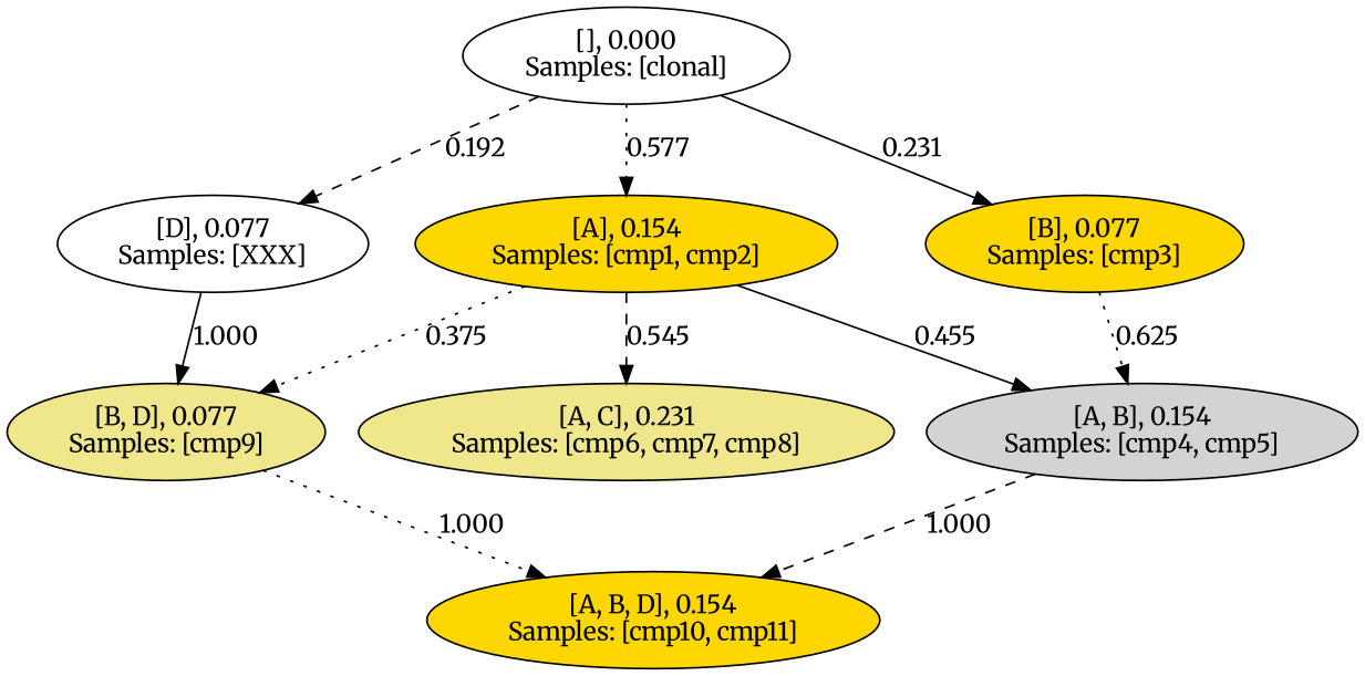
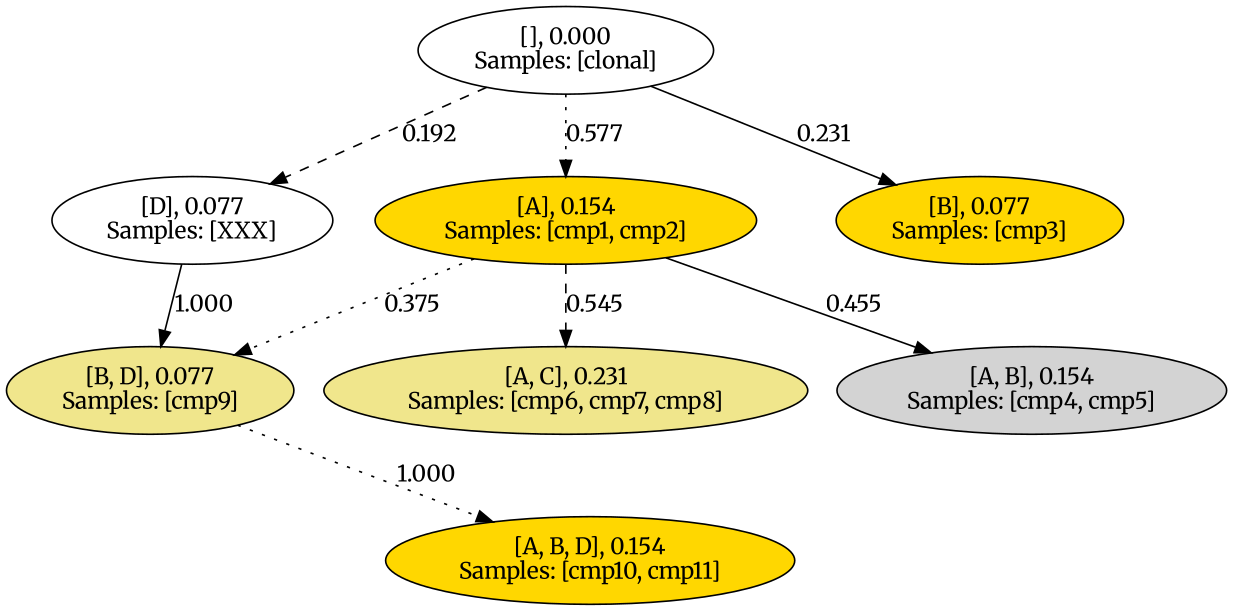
  digraph {
    fontname=Merriweather
    node [fillcolor=gold fontname=Merriweather style=filled]
    edge [fontname=Merriweather style=dotted]
    n1 [fillcolor=white label="[], 0.000\nSamples: [clonal]\n"]
    n2 [fillcolor=white label="[D], 0.077\nSamples: [XXX]\n"]
    n3 [label="[B], 0.077\nSamples: [cmp3]\n"]
    n4 [label="[A], 0.154\nSamples: [cmp1, cmp2]\n"]
    n5 [fillcolor=khaki label="[B, D], 0.077\nSamples: [cmp9]\n"]
    n6 [fillcolor=lightgrey label="[A, B], 0.154\nSamples: [cmp4, cmp5]\n"]
    n7 [fillcolor=khaki label="[A, C], 0.231\nSamples: [cmp6, cmp7, cmp8]\n"]
    n8 [label="[A, B, D], 0.154\nSamples: [cmp10, cmp11]\n"]
    n1 -> n2 [label=0.192 style=dashed]
    n1 -> n3 [label=0.231 style=solid]
    n1 -> n4 [label=0.577]
    n2 -> n5 [label=1.000 style=solid]
-   n3 -> n6 [label=0.625]
    n4 -> n5 [label=0.375]
    n4 -> n6 [label=0.455 style=solid]
    n4 -> n7 [label=0.545 style=dashed]
    n5 -> n8 [label=1.000]
-   n6 -> n8 [label=1.000 style=dashed]
  }
